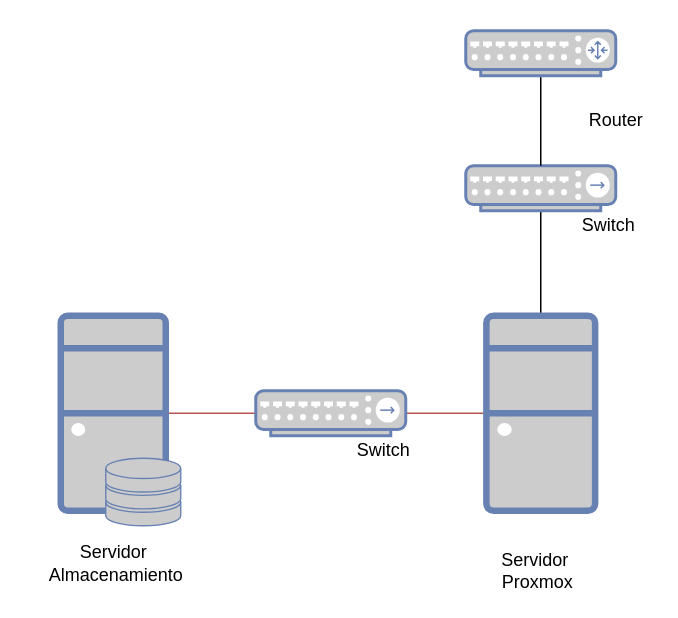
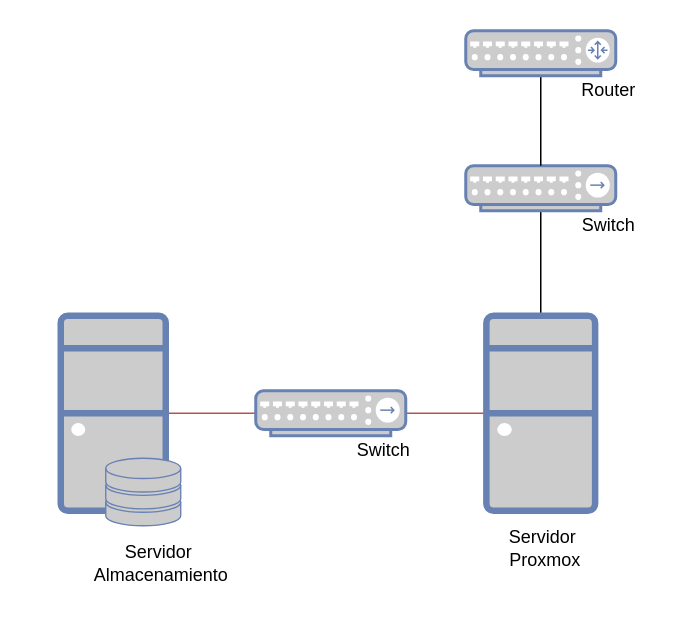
  <mxCell id="0" />
  <mxCell id="1" parent="0" />
  <mxCell id="2" value="" style="edgeStyle=none;rounded=0;orthogonalLoop=1;jettySize=auto;html=1;endArrow=none;endFill=0;fillColor=#f8cecc;strokeColor=#b85450;" edge="1" parent="1" source="3" target="11"><mxGeometry relative="1" as="geometry" /></mxCell>
  <mxCell id="3" value="" style="fontColor=#0066CC;verticalAlign=top;verticalLabelPosition=bottom;labelPosition=center;align=center;html=1;outlineConnect=0;fillColor=#CCCCCC;strokeColor=#6881B3;gradientColor=none;gradientDirection=north;strokeWidth=2;shape=mxgraph.networks.desktop_pc;" vertex="1" parent="1"><mxGeometry x="40" y="210" width="70" height="130" as="geometry" /></mxCell>
  <mxCell id="4" value="" style="edgeStyle=none;rounded=0;orthogonalLoop=1;jettySize=auto;html=1;endArrow=none;endFill=0;" edge="1" parent="1" source="5" target="9"><mxGeometry relative="1" as="geometry" /></mxCell>
  <mxCell id="5" value="" style="fontColor=#0066CC;verticalAlign=top;verticalLabelPosition=bottom;labelPosition=center;align=center;html=1;outlineConnect=0;fillColor=#CCCCCC;strokeColor=#6881B3;gradientColor=none;gradientDirection=north;strokeWidth=2;shape=mxgraph.networks.hub;" vertex="1" parent="1"><mxGeometry x="310" y="110" width="100" height="30" as="geometry" /></mxCell>
  <mxCell id="6" value="" style="edgeStyle=none;rounded=0;orthogonalLoop=1;jettySize=auto;html=1;endArrow=none;endFill=0;" edge="1" parent="1" source="7" target="5"><mxGeometry relative="1" as="geometry" /></mxCell>
  <mxCell id="7" value="" style="fontColor=#0066CC;verticalAlign=top;verticalLabelPosition=bottom;labelPosition=center;align=center;html=1;outlineConnect=0;fillColor=#CCCCCC;strokeColor=#6881B3;gradientColor=none;gradientDirection=north;strokeWidth=2;shape=mxgraph.networks.router;" vertex="1" parent="1"><mxGeometry x="310" y="20" width="100" height="30" as="geometry" /></mxCell>
  <mxCell id="8" value="" style="edgeStyle=none;rounded=0;orthogonalLoop=1;jettySize=auto;html=1;endArrow=none;endFill=0;fillColor=#f8cecc;strokeColor=#b85450;" edge="1" parent="1" source="9" target="11"><mxGeometry relative="1" as="geometry" /></mxCell>
  <mxCell id="9" value="" style="fontColor=#0066CC;verticalAlign=top;verticalLabelPosition=bottom;labelPosition=center;align=center;html=1;outlineConnect=0;fillColor=#CCCCCC;strokeColor=#6881B3;gradientColor=none;gradientDirection=north;strokeWidth=2;shape=mxgraph.networks.desktop_pc;" vertex="1" parent="1"><mxGeometry x="323.75" y="210" width="72.5" height="130" as="geometry" /></mxCell>
  <mxCell id="10" value="" style="fontColor=#0066CC;verticalAlign=top;verticalLabelPosition=bottom;labelPosition=center;align=center;html=1;outlineConnect=0;fillColor=#CCCCCC;strokeColor=#6881B3;gradientColor=none;gradientDirection=north;strokeWidth=2;shape=mxgraph.networks.storage;" vertex="1" parent="1"><mxGeometry x="70" y="305" width="50" height="45" as="geometry" /></mxCell>
  <mxCell id="11" value="" style="fontColor=#0066CC;verticalAlign=top;verticalLabelPosition=bottom;labelPosition=center;align=center;html=1;outlineConnect=0;fillColor=#CCCCCC;strokeColor=#6881B3;gradientColor=none;gradientDirection=north;strokeWidth=2;shape=mxgraph.networks.hub;" vertex="1" parent="1"><mxGeometry x="170" y="260" width="100" height="30" as="geometry" /></mxCell>
- <mxCell id="12" value="&lt;div&gt;Servidor&lt;/div&gt;&lt;div&gt;&amp;nbsp;Proxmox&lt;/div&gt;" style="text;html=1;resizable=0;autosize=1;align=center;verticalAlign=middle;points=[];fillColor=none;strokeColor=none;rounded=0;" vertex="1" parent="1"><mxGeometry x="321.25" y="365" width="70" height="30" as="geometry" /></mxCell>
+ <mxCell id="12" value="&lt;div&gt;Servidor&lt;/div&gt;&lt;div&gt;&amp;nbsp;Proxmox&lt;/div&gt;" style="text;html=1;resizable=0;autosize=1;align=center;verticalAlign=middle;points=[];fillColor=none;strokeColor=none;rounded=0;" vertex="1" parent="1"><mxGeometry x="326.25" y="350" width="70" height="30" as="geometry" /></mxCell>
  <mxCell id="13" value="Switch" style="text;html=1;resizable=0;autosize=1;align=center;verticalAlign=middle;points=[];fillColor=none;strokeColor=none;rounded=0;" vertex="1" parent="1"><mxGeometry x="380" y="140" width="50" height="20" as="geometry" /></mxCell>
  <mxCell id="14" value="Switch" style="text;html=1;resizable=0;autosize=1;align=center;verticalAlign=middle;points=[];fillColor=none;strokeColor=none;rounded=0;" vertex="1" parent="1"><mxGeometry x="230" y="290" width="50" height="20" as="geometry" /></mxCell>
- <mxCell id="15" value="Router" style="text;html=1;resizable=0;autosize=1;align=center;verticalAlign=middle;points=[];fillColor=none;strokeColor=none;rounded=0;" vertex="1" parent="1"><mxGeometry x="385" y="70" width="50" height="20" as="geometry" /></mxCell>
- <mxCell id="16" value="&lt;div&gt;Servidor&lt;/div&gt;&lt;div&gt;&amp;nbsp;Almacenamiento&lt;/div&gt;" style="text;html=1;resizable=0;autosize=1;align=center;verticalAlign=middle;points=[];fillColor=none;strokeColor=none;rounded=0;" vertex="1" parent="1"><mxGeometry x="20" y="360" width="110" height="30" as="geometry" /></mxCell>
+ <mxCell id="15" value="Router" style="text;html=1;resizable=0;autosize=1;align=center;verticalAlign=middle;points=[];fillColor=none;strokeColor=none;rounded=0;" vertex="1" parent="1"><mxGeometry x="380" y="50" width="50" height="20" as="geometry" /></mxCell>
+ <mxCell id="16" value="&lt;div&gt;Servidor&lt;/div&gt;&lt;div&gt;&amp;nbsp;Almacenamiento&lt;/div&gt;" style="text;html=1;resizable=0;autosize=1;align=center;verticalAlign=middle;points=[];fillColor=none;strokeColor=none;rounded=0;" vertex="1" parent="1"><mxGeometry x="50" y="360" width="110" height="30" as="geometry" /></mxCell>
